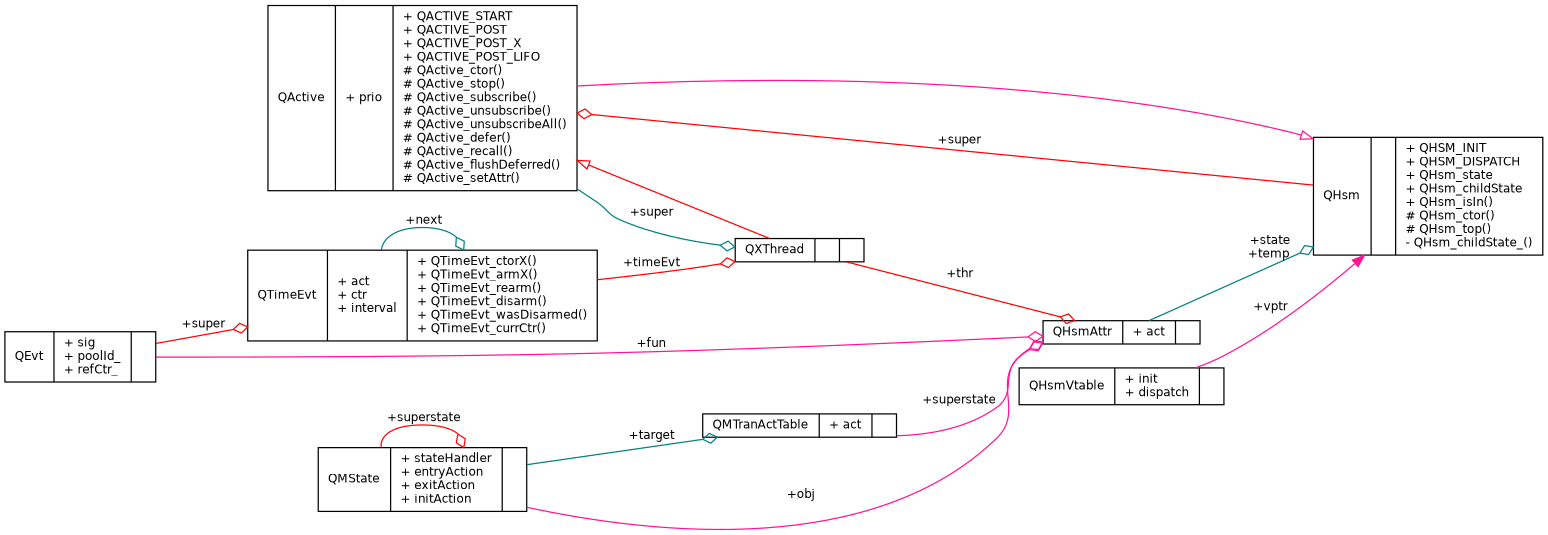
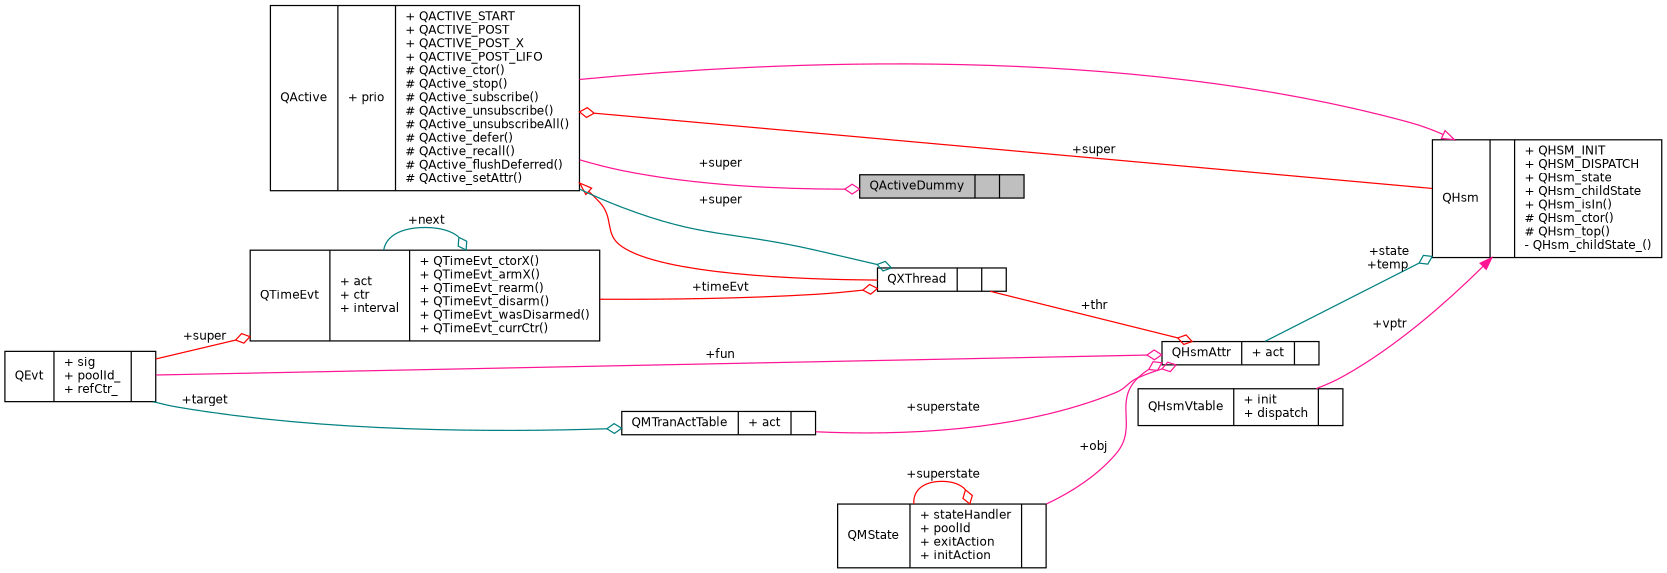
  digraph {
    rankdir=LR
    node [color=black fillcolor=white fontname=Helvetica fontsize=10 shape=record style=filled]
    edge [arrowhead=odiamond color=deeppink fontname=Helvetica fontsize=10 labelfontname=Helvetica labelfontsize=10 style=solid]
+   n1 [fillcolor=grey75 fontcolor=black height=0.2 label="{QActiveDummy\n||}" width=0.4]
    n2 [height=0.2 label="{QActive\n|+ prio\l|+ QACTIVE_START\l+ QACTIVE_POST\l+ QACTIVE_POST_X\l+ QACTIVE_POST_LIFO\l# QActive_ctor()\l# QActive_stop()\l# QActive_subscribe()\l# QActive_unsubscribe()\l# QActive_unsubscribeAll()\l# QActive_defer()\l# QActive_recall()\l# QActive_flushDeferred()\l# QActive_setAttr()\l}" width=0.4]
    n3 [height=0.2 label="{QXThread\n||}" width=0.4]
    n4 [height=0.2 label="{QHsmAttr\n|+ act\l|}" width=0.4]
    n5 [height=0.2 label="{QHsm\n||+ QHSM_INIT\l+ QHSM_DISPATCH\l+ QHsm_state\l+ QHsm_childState\l+ QHsm_isIn()\l# QHsm_ctor()\l# QHsm_top()\l- QHsm_childState_()\l}" width=0.4]
-   n6 [height=0.2 label="{QMState\n|+ stateHandler\l+ entryAction\l+ exitAction\l+ initAction\l|}" width=0.4]
+   n6 [height=0.2 label="{QMState\n|+ stateHandler\l+ poolId\l+ exitAction\l+ initAction\l|}" width=0.4]
    n7 [height=0.2 label="{QMTranActTable\n|+ act\l|}" width=0.4]
    n8 [height=0.2 label="{QEvt\n|+ sig\l+ poolId_\l+ refCtr_\l|}" width=0.4]
    n9 [height=0.2 label="{QTimeEvt\n|+ act\l+ ctr\l+ interval\l|+ QTimeEvt_ctorX()\l+ QTimeEvt_armX()\l+ QTimeEvt_rearm()\l+ QTimeEvt_disarm()\l+ QTimeEvt_wasDisarmed()\l+ QTimeEvt_currCtr()\l}" width=0.4]
    n10 [height=0.2 label="{QHsmVtable\n|+ init\l+ dispatch\l|}" width=0.4]
+   n2 -> n1 [label=" +super"]
    n2 -> n3 [arrowtail=onormal color=red dir=back arrowhead=""]
    n2 -> n3 [color=teal label=" +super"]
    n3 -> n4 [color=red label=" +thr"]
    n4 -> n5 [color=teal label=" +state\n+temp"]
    n5 -> n2 [arrowtail=onormal dir=back arrowhead=""]
    n5 -> n2 [color=red label=" +super"]
    n6 -> n4 [label=" +obj"]
    n6 -> n6 [color=red label=" +superstate"]
-   n6 -> n7 [color=teal label=" +target"]
+   n8 -> n7 [color=teal label=" +target"]
    n7 -> n4 [label=" +superstate"]
    n8 -> n4 [label=" +fun"]
    n8 -> n9 [color=red label=" +super"]
    n9 -> n3 [color=red label=" +timeEvt"]
    n9 -> n9 [color=teal label=" +next"]
    n10 -> n5 [arrowhead=normal label=" +vptr"]
  }
